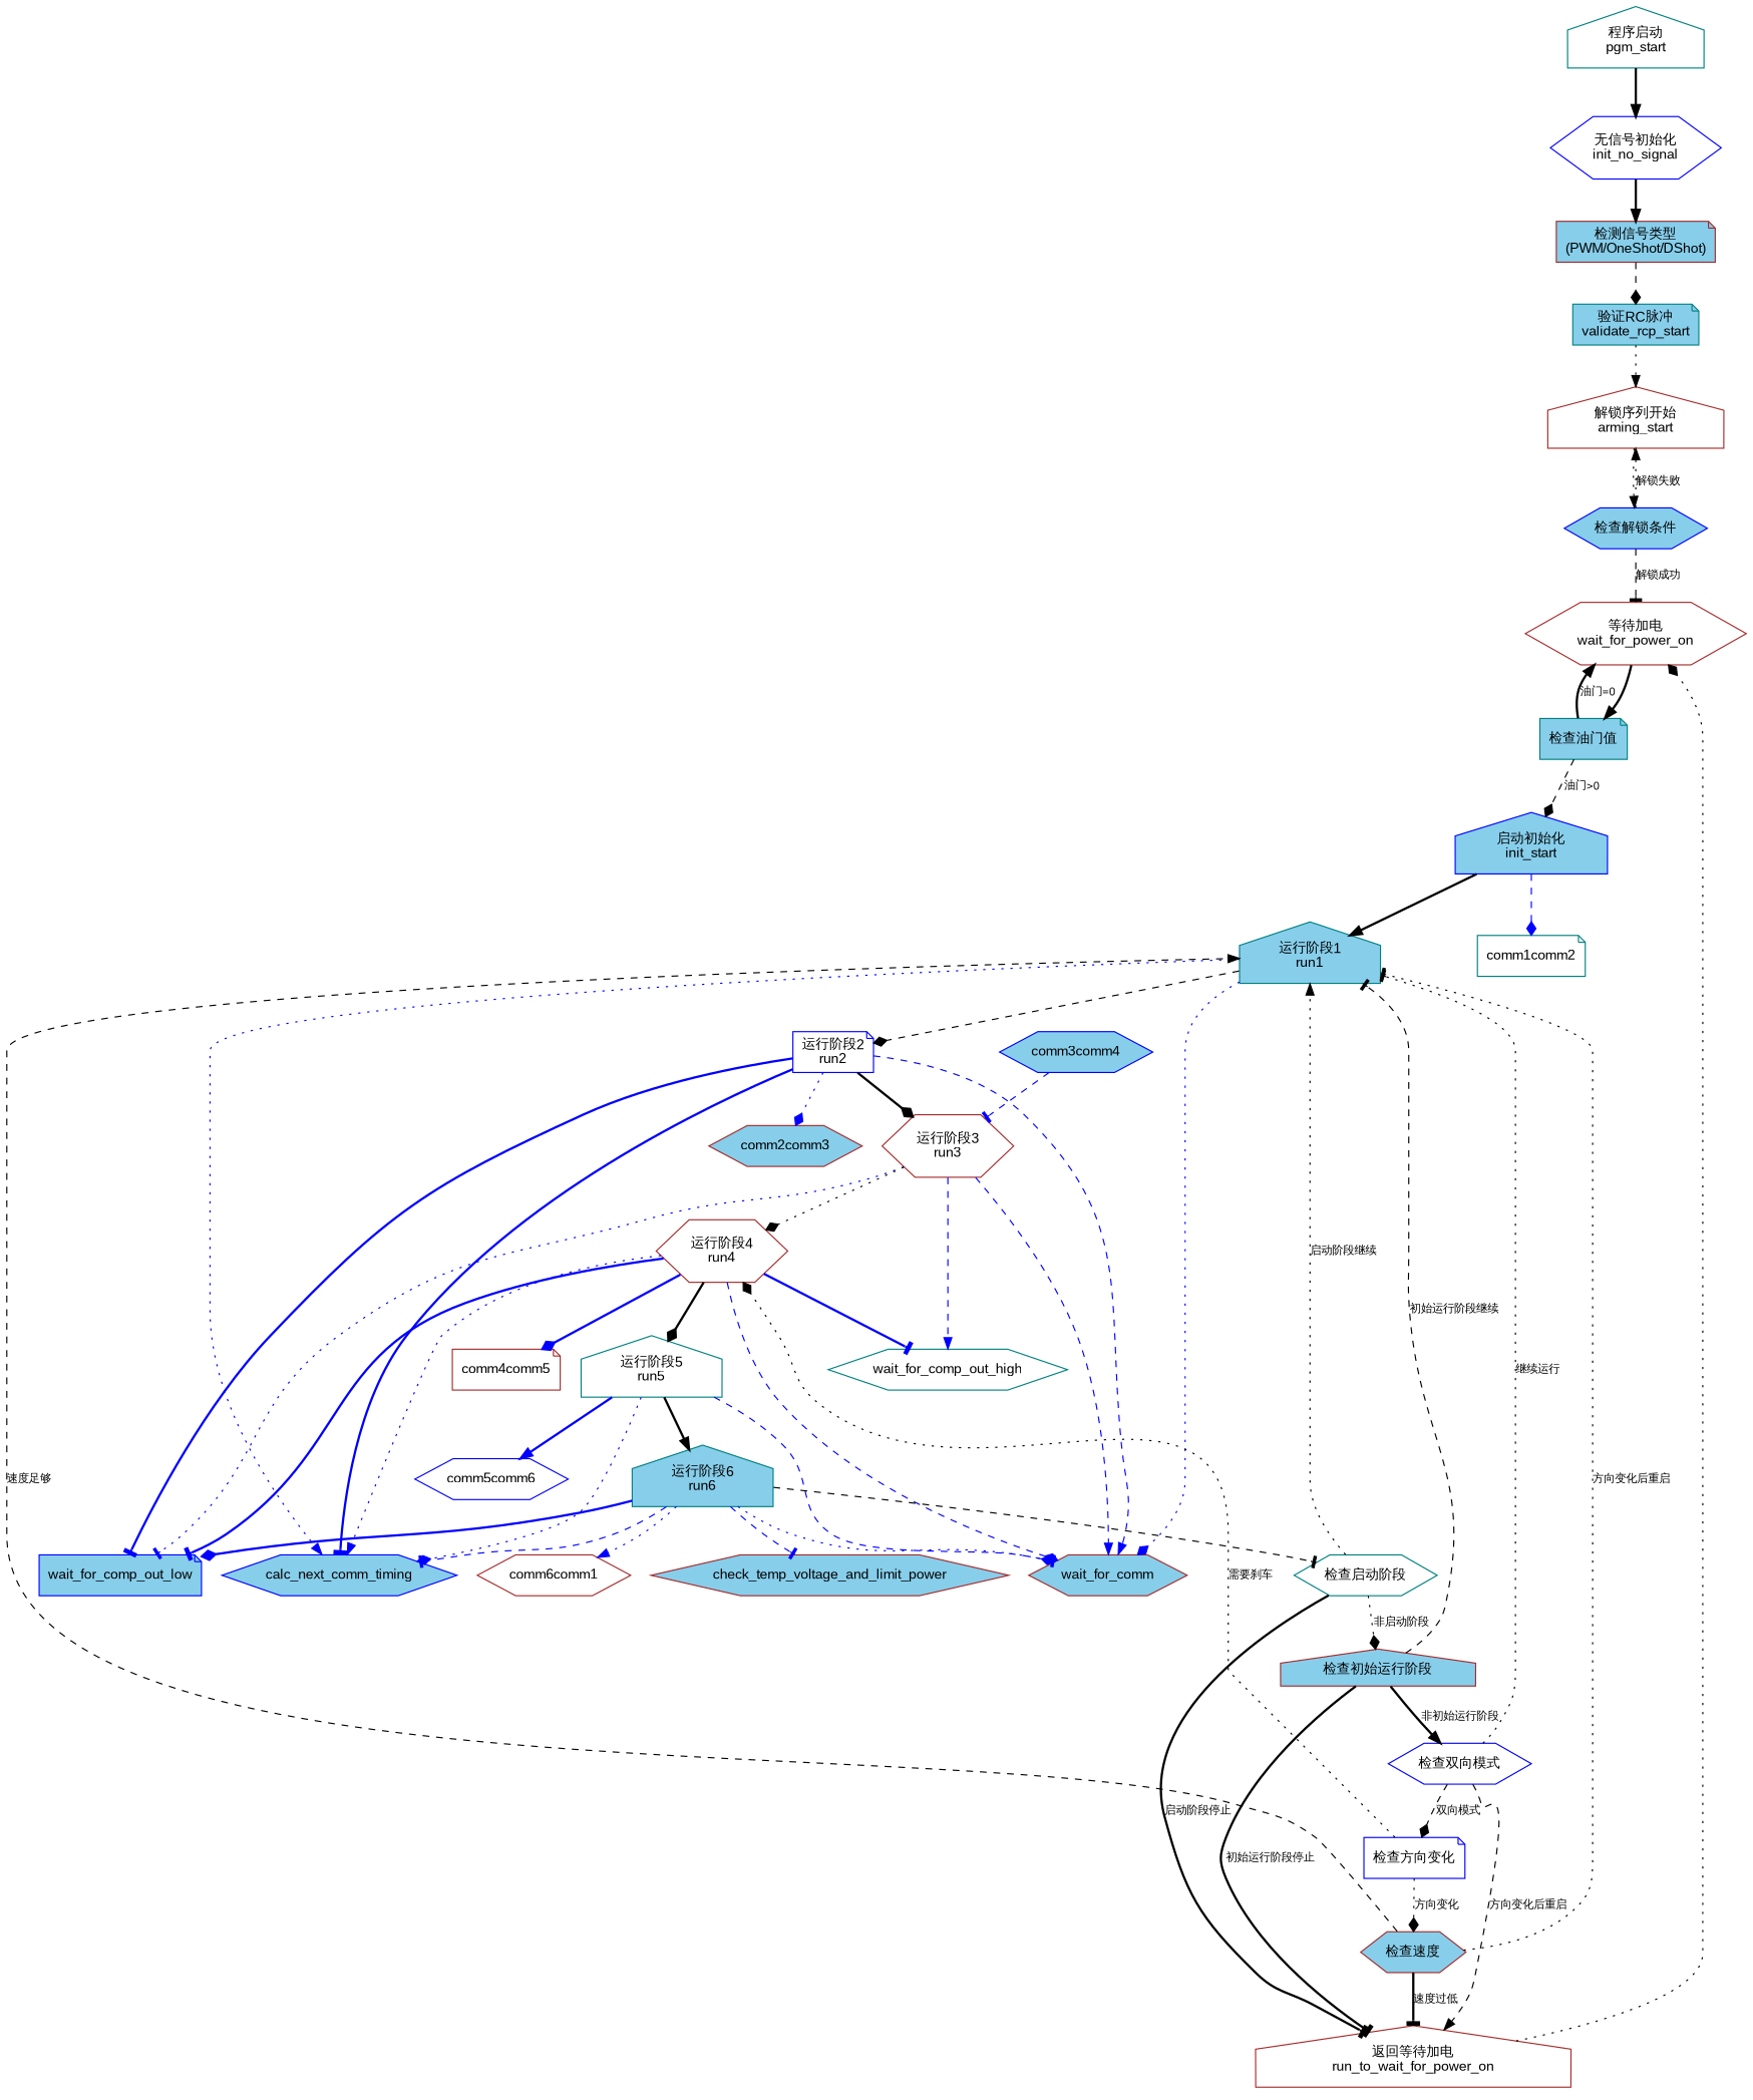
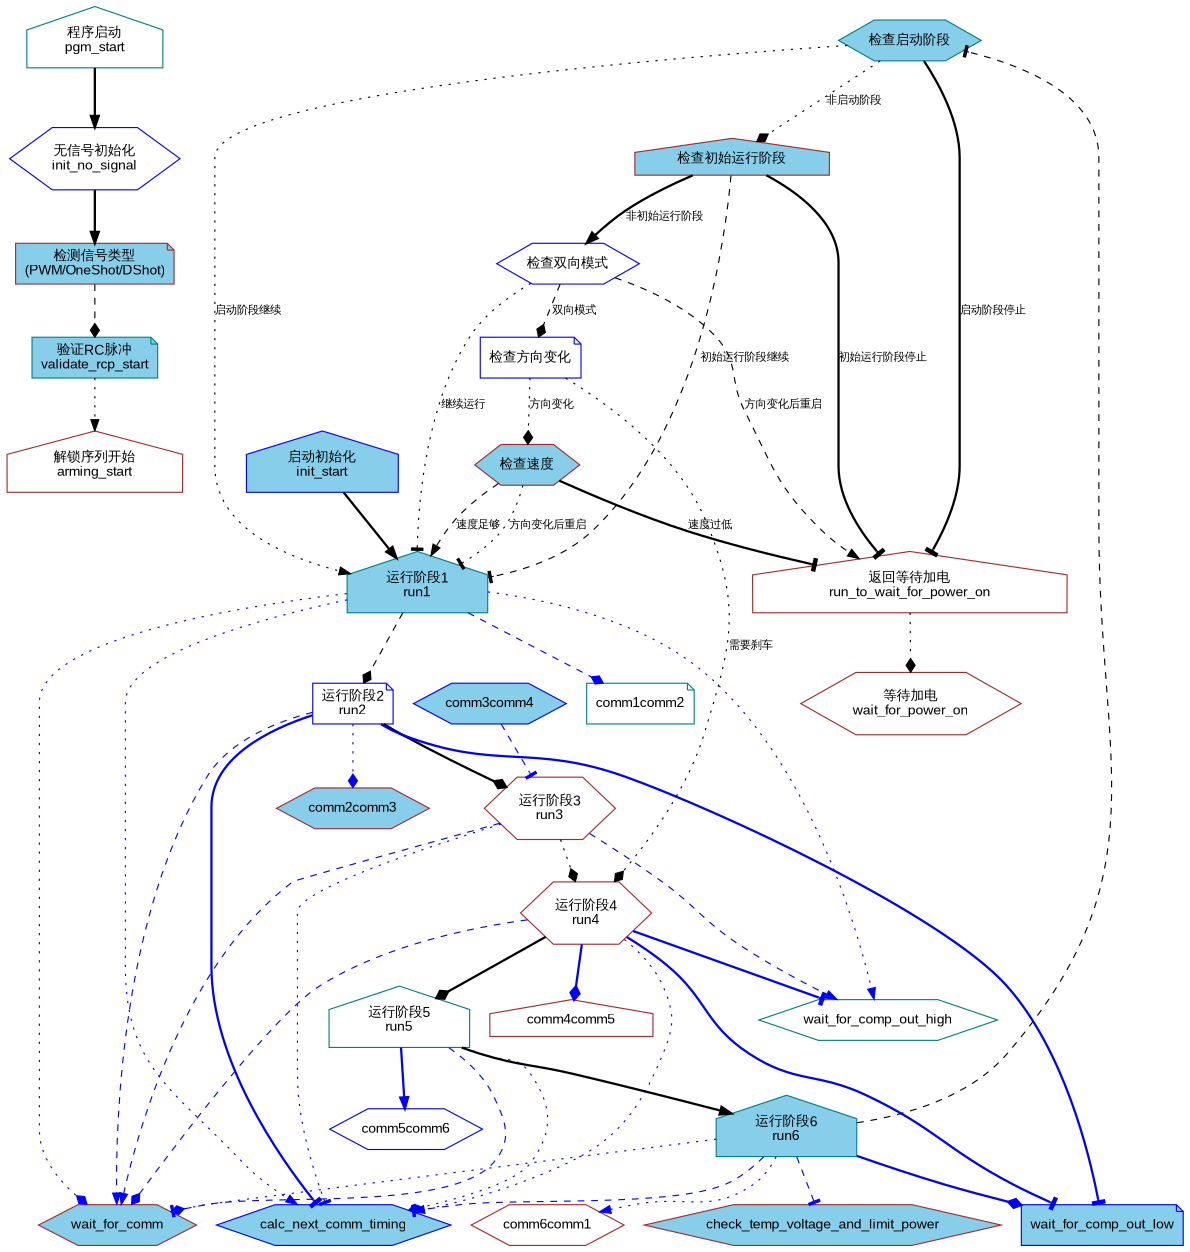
  digraph {
    rankdir=TB
    node [color=brown fillcolor=white fontname=Arial fontsize=12 shape=hexagon style=filled]
    edge [arrowhead=normal fontname=Arial fontsize=10 style=dotted]
    n1 [color=teal label="程序启动\npgm_start" shape=house]
    n2 [color=blue label="无信号初始化\ninit_no_signal"]
    n3 [fillcolor=skyblue label="检测信号类型\n(PWM/OneShot/DShot)" shape=note]
    n4 [color=teal fillcolor=skyblue label="验证RC脉冲\nvalidate_rcp_start" shape=note]
    n5 [label="解锁序列开始\narming_start" shape=house]
-   n6 [color=blue fillcolor=skyblue label="检查解锁条件"]
    n7 [label="等待加电\nwait_for_power_on"]
-   n8 [color=teal fillcolor=skyblue label="检查油门值" shape=note]
    n9 [color=blue fillcolor=skyblue label="启动初始化\ninit_start" shape=house]
    n10 [color=teal fillcolor=skyblue label="运行阶段1\nrun1" shape=house]
    n11 [color=blue label="运行阶段2\nrun2" shape=note]
    wait_for_comp_out_high [color=teal]
    wait_for_comm [fillcolor=skyblue]
    comm1comm2 [color=teal shape=note]
    calc_next_comm_timing [color=blue fillcolor=skyblue]
    n16 [label="运行阶段3\nrun3"]
    wait_for_comp_out_low [color=blue fillcolor=skyblue shape=note]
    comm2comm3 [fillcolor=skyblue]
    n19 [label="运行阶段4\nrun4"]
    n20 [color=teal label="运行阶段5\nrun5" shape=house]
-   comm4comm5 [shape=note]
+   comm4comm5 [shape=house]
    comm3comm4 [color=blue fillcolor=skyblue]
    n23 [color=teal fillcolor=skyblue label="运行阶段6\nrun6" shape=house]
    comm5comm6 [color=blue]
-   n25 [color=teal label="检查启动阶段"]
+   n25 [color=teal fillcolor=skyblue label="检查启动阶段"]
    comm6comm1
    check_temp_voltage_and_limit_power [fillcolor=skyblue]
    n28 [label="返回等待加电\nrun_to_wait_for_power_on" shape=house]
    n29 [fillcolor=skyblue label="检查初始运行阶段" shape=house]
    n30 [color=blue label="检查双向模式"]
    n31 [color=blue label="检查方向变化" shape=note]
    n32 [fillcolor=skyblue label="检查速度"]
    n1 -> n2 [style=bold]
    n2 -> n3 [style=bold]
    n3 -> n4 [arrowhead=diamond style=dashed]
    n4 -> n5
-   n5 -> n6
-   n6 -> n5 [label="解锁失败"]
-   n6 -> n7 [arrowhead=tee label="解锁成功" style=dashed]
-   n7 -> n8 [style=bold]
-   n8 -> n7 [label="油门=0" style=bold]
-   n8 -> n9 [arrowhead=diamond label="油门>0" style=dashed]
    n9 -> n10 [style=bold]
    n10 -> n11 [arrowhead=diamond style=dashed]
+   n10 -> wait_for_comp_out_high [color=blue]
    n10 -> wait_for_comm [arrowhead=diamond color=blue]
-   n9 -> comm1comm2 [arrowhead=diamond color=blue style=dashed]
+   n10 -> comm1comm2 [arrowhead=diamond color=blue style=dashed]
    n10 -> calc_next_comm_timing [color=blue]
    n11 -> wait_for_comm [color=blue style=dashed]
    n11 -> calc_next_comm_timing [arrowhead=tee color=blue style=bold]
    n11 -> n16 [arrowhead=diamond style=bold]
    n11 -> wait_for_comp_out_low [arrowhead=tee color=blue style=bold]
    n11 -> comm2comm3 [arrowhead=diamond color=blue]
    n16 -> wait_for_comp_out_high [color=blue style=dashed]
    n16 -> wait_for_comm [color=blue style=dashed]
-   n16 -> wait_for_comp_out_low [arrowhead=tee color=blue]
+   n16 -> calc_next_comm_timing [arrowhead=tee color=blue]
    n16 -> n19 [arrowhead=diamond]
    n19 -> wait_for_comp_out_high [arrowhead=tee color=blue style=bold]
    n19 -> wait_for_comm [arrowhead=diamond color=blue style=dashed]
    n19 -> calc_next_comm_timing [color=blue]
    n19 -> wait_for_comp_out_low [arrowhead=tee color=blue style=bold]
    n19 -> n20 [arrowhead=diamond style=bold]
    n19 -> comm4comm5 [arrowhead=diamond color=blue style=bold]
    n20 -> wait_for_comm [arrowhead=diamond color=blue style=dashed]
    n20 -> calc_next_comm_timing [arrowhead=diamond color=blue]
    n20 -> n23 [style=bold]
    n20 -> comm5comm6 [color=blue style=bold]
    comm3comm4 -> n16 [arrowhead=tee color=blue style=dashed]
    n23 -> wait_for_comm [arrowhead=tee color=blue]
    n23 -> calc_next_comm_timing [arrowhead=tee color=blue style=dashed]
    n23 -> wait_for_comp_out_low [arrowhead=diamond color=blue style=bold]
    n23 -> n25 [arrowhead=tee style=dashed]
    n23 -> comm6comm1 [color=blue]
    n23 -> check_temp_voltage_and_limit_power [arrowhead=tee color=blue style=dashed]
    n25 -> n10 [label="启动阶段继续"]
    n25 -> n28 [arrowhead=tee label="启动阶段停止" style=bold]
    n25 -> n29 [arrowhead=diamond label="非启动阶段"]
    n28 -> n7 [arrowhead=diamond]
    n29 -> n10 [arrowhead=tee label="初始运行阶段继续" style=dashed]
    n29 -> n28 [arrowhead=tee label="初始运行阶段停止" style=bold]
    n29 -> n30 [label="非初始运行阶段" style=bold]
    n30 -> n10 [arrowhead=tee label="继续运行"]
    n30 -> n28 [label="方向变化后重启" style=dashed]
    n30 -> n31 [arrowhead=diamond label="双向模式" style=dashed]
    n31 -> n19 [arrowhead=diamond label="需要刹车"]
    n31 -> n32 [arrowhead=diamond label="方向变化"]
    n32 -> n10 [label="速度足够" style=dashed]
    n32 -> n10 [arrowhead=tee label="方向变化后重启"]
    n32 -> n28 [arrowhead=tee label="速度过低" style=bold]
  }
